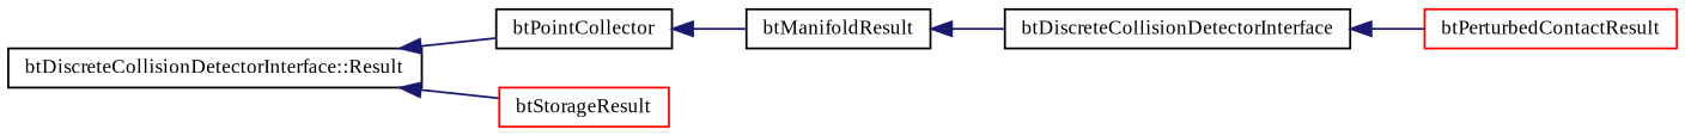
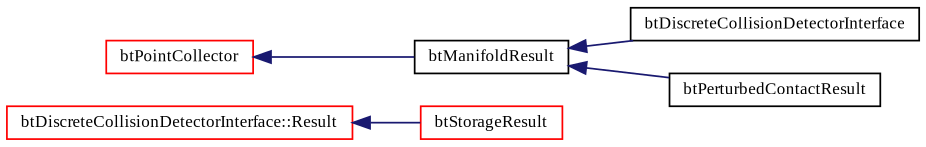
  digraph {
    fontname="Liberation Serif"
    rankdir=LR
    node [color=black fillcolor=white fontname="Liberation Serif" fontsize=10 shape=record style=filled]
    edge [color=midnightblue dir=back fontname="Liberation Serif" fontsize=10 labelfontname=Helvetica labelfontsize=10 style=solid]
-   n1 [height=0.2 label="btDiscreteCollisionDetectorInterface::Result" width=0.4]
-   n2 [height=0.2 label=btPointCollector width=0.4]
+   n1 [color=red height=0.2 label="btDiscreteCollisionDetectorInterface::Result" width=0.4]
+   n2 [color=red height=0.2 label=btPointCollector width=0.4]
    n3 [color=red height=0.2 label=btStorageResult width=0.4]
    n4 [height=0.2 label=btManifoldResult width=0.4]
    n5 [height=0.2 label=btDiscreteCollisionDetectorInterface width=0.4]
-   n6 [color=red height=0.2 label=btPerturbedContactResult width=0.4]
-   n1 -> n2
+   n6 [height=0.2 label=btPerturbedContactResult width=0.4]
    n1 -> n3
    n2 -> n4
    n4 -> n5
-   n5 -> n6
+   n4 -> n6
  }
